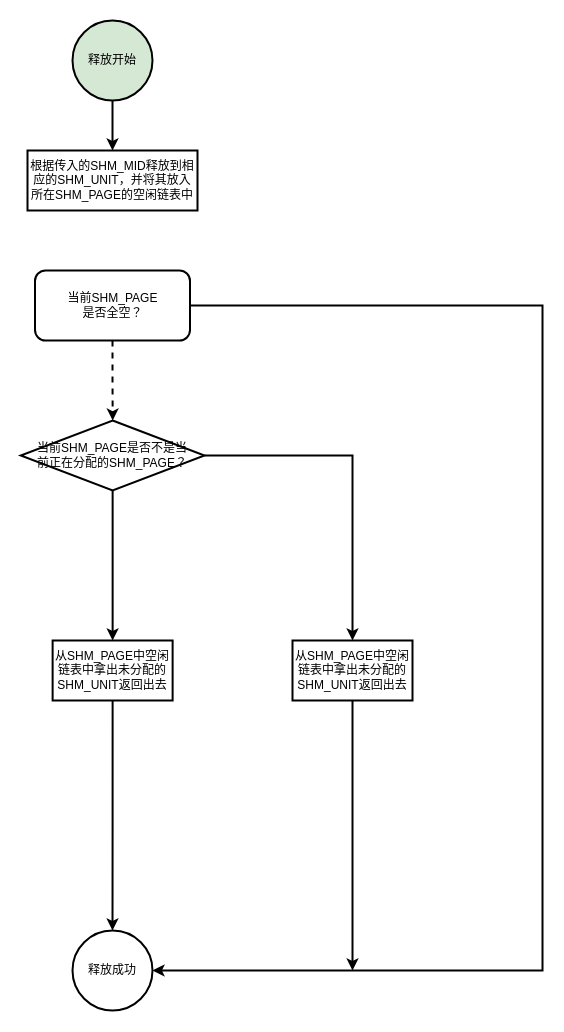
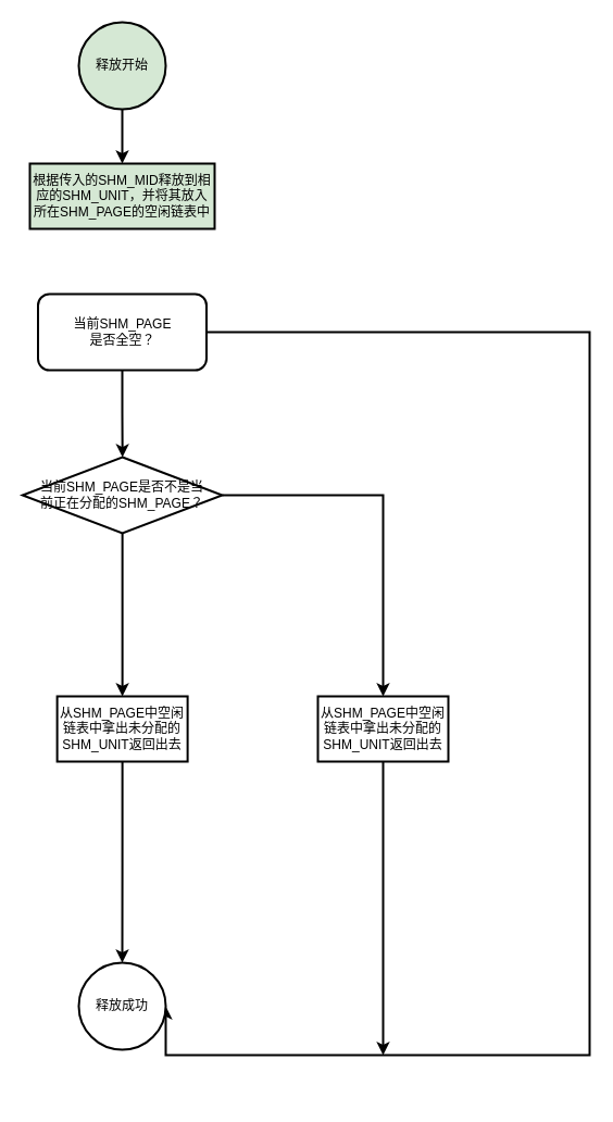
  <mxCell id="0" />
  <mxCell id="1" parent="0" />
  <mxCell id="2" style="edgeStyle=orthogonalEdgeStyle;rounded=0;orthogonalLoop=1;jettySize=auto;html=1;exitX=0.5;exitY=1;exitDx=0;exitDy=0;entryX=0.5;entryY=0;entryDx=0;entryDy=0;strokeWidth=2;" parent="1" source="3" target="4" edge="1"><mxGeometry relative="1" as="geometry" /></mxCell>
  <mxCell id="3" value="释放开始" style="ellipse;whiteSpace=wrap;html=1;aspect=fixed;strokeWidth=2;fillColor=#d5e8d4;" parent="1" vertex="1"><mxGeometry x="72" y="20" width="80" height="80" as="geometry" /></mxCell>
- <mxCell id="4" value="根据传入的SHM_MID释放到相应的SHM_UNIT，并将其放入所在SHM_PAGE的空闲链表中" style="rounded=0;whiteSpace=wrap;html=1;strokeWidth=2;" parent="1" vertex="1"><mxGeometry x="27" y="150" width="170" height="60" as="geometry" /></mxCell>
- <mxCell id="5" style="edgeStyle=orthogonalEdgeStyle;rounded=0;orthogonalLoop=1;jettySize=auto;html=1;exitX=0.5;exitY=1;exitDx=0;exitDy=0;strokeWidth=2;dashed=1;" parent="1" source="7" target="11" edge="1"><mxGeometry relative="1" as="geometry" /></mxCell>
+ <mxCell id="4" value="根据传入的SHM_MID释放到相应的SHM_UNIT，并将其放入所在SHM_PAGE的空闲链表中" style="rounded=0;whiteSpace=wrap;html=1;strokeWidth=2;fillColor=#d5e8d4;" parent="1" vertex="1"><mxGeometry x="27" y="150" width="170" height="60" as="geometry" /></mxCell>
+ <mxCell id="5" style="edgeStyle=orthogonalEdgeStyle;rounded=0;orthogonalLoop=1;jettySize=auto;html=1;exitX=0.5;exitY=1;exitDx=0;exitDy=0;strokeWidth=2;" parent="1" source="7" target="11" edge="1"><mxGeometry relative="1" as="geometry" /></mxCell>
  <mxCell id="6" style="edgeStyle=orthogonalEdgeStyle;rounded=0;orthogonalLoop=1;jettySize=auto;html=1;exitX=1;exitY=0.5;exitDx=0;exitDy=0;entryX=1;entryY=0.5;entryDx=0;entryDy=0;strokeWidth=2;" edge="1" parent="1" source="7" target="8"><mxGeometry relative="1" as="geometry"><Array as="points"><mxPoint x="542" y="305" /><mxPoint x="542" y="970" /></Array></mxGeometry></mxCell>
  <mxCell id="7" value="当前SHM_PAGE&lt;br&gt;是否全空？" style="whiteSpace=wrap;html=1;strokeWidth=2;rounded=1;" parent="1" vertex="1"><mxGeometry x="34.5" y="270" width="155" height="70" as="geometry" /></mxCell>
- <mxCell id="8" value="释放成功" style="ellipse;whiteSpace=wrap;html=1;aspect=fixed;strokeWidth=2;align=center;" parent="1" vertex="1"><mxGeometry x="72" y="930" width="80" height="80" as="geometry" /></mxCell>
+ <mxCell id="8" value="释放成功" style="ellipse;whiteSpace=wrap;html=1;aspect=fixed;strokeWidth=2;align=center;" parent="1" vertex="1"><mxGeometry x="72" y="885" width="80" height="80" as="geometry" /></mxCell>
  <mxCell id="9" style="edgeStyle=orthogonalEdgeStyle;rounded=0;orthogonalLoop=1;jettySize=auto;html=1;exitX=0.5;exitY=1;exitDx=0;exitDy=0;entryX=0.5;entryY=0;entryDx=0;entryDy=0;strokeWidth=2;" parent="1" source="11" target="13" edge="1"><mxGeometry relative="1" as="geometry" /></mxCell>
  <mxCell id="10" style="edgeStyle=orthogonalEdgeStyle;rounded=0;orthogonalLoop=1;jettySize=auto;html=1;exitX=1;exitY=0.5;exitDx=0;exitDy=0;strokeWidth=2;" edge="1" parent="1" source="11" target="15"><mxGeometry relative="1" as="geometry"><mxPoint x="352" y="455" as="targetPoint" /></mxGeometry></mxCell>
  <mxCell id="11" value="当前SHM_PAGE是否不是当&lt;br&gt;前正在分配的SHM_PAGE？" style="rhombus;whiteSpace=wrap;html=1;strokeWidth=2;" parent="1" vertex="1"><mxGeometry x="20.25" y="420" width="183.75" height="70" as="geometry" /></mxCell>
  <mxCell id="12" style="edgeStyle=orthogonalEdgeStyle;rounded=0;orthogonalLoop=1;jettySize=auto;html=1;exitX=0.5;exitY=1;exitDx=0;exitDy=0;entryX=0.5;entryY=0;entryDx=0;entryDy=0;strokeWidth=2;" parent="1" source="13" target="8" edge="1"><mxGeometry relative="1" as="geometry" /></mxCell>
  <mxCell id="13" value="从SHM_PAGE中空闲链表中拿出未分配的SHM_UNIT返回出去" style="rounded=0;whiteSpace=wrap;html=1;strokeWidth=2;" parent="1" vertex="1"><mxGeometry x="52.12" y="640" width="120" height="60" as="geometry" /></mxCell>
  <mxCell id="14" style="edgeStyle=orthogonalEdgeStyle;rounded=0;orthogonalLoop=1;jettySize=auto;html=1;exitX=0.5;exitY=1;exitDx=0;exitDy=0;strokeWidth=2;" edge="1" parent="1" source="15"><mxGeometry relative="1" as="geometry"><mxPoint x="352" y="970" as="targetPoint" /></mxGeometry></mxCell>
  <mxCell id="15" value="从SHM_PAGE中空闲链表中拿出未分配的SHM_UNIT返回出去" style="rounded=0;whiteSpace=wrap;html=1;strokeWidth=2;" vertex="1" parent="1"><mxGeometry x="292" y="640" width="120" height="60" as="geometry" /></mxCell>
